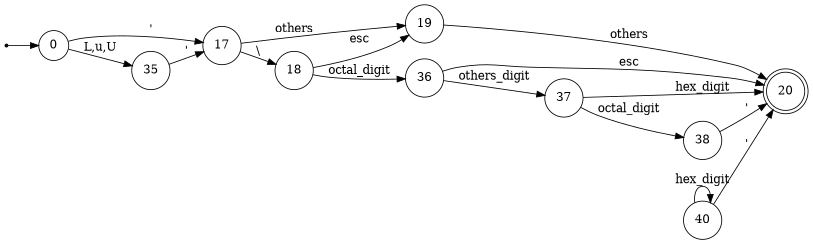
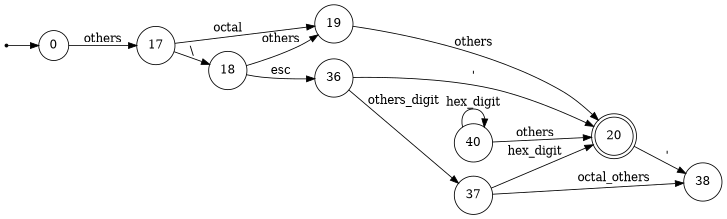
  digraph {
    rankdir=LR
    node [shape=circle]
    s [shape=point]
    0
    17
-   35
    19
    18
    20 [shape=doublecircle]
    36
    37
    38
    40
    s -> 0
-   0 -> 17 [label="'"]
-   0 -> 35 [label="L,u,U"]
-   17 -> 19 [label=others]
+   0 -> 17 [label=others]
+   17 -> 19 [label=octal]
    17 -> 18 [label="\\"]
-   35 -> 17 [label="'"]
    19 -> 20 [label=others]
-   18 -> 19 [label=esc]
-   18 -> 36 [label=octal_digit]
-   36 -> 20 [label=esc]
+   18 -> 19 [label=others]
+   18 -> 36 [label=esc]
+   36 -> 20 [label="'"]
    36 -> 37 [label=others_digit]
    37 -> 20 [label=hex_digit]
-   37 -> 38 [label=octal_digit]
-   38 -> 20 [label="'"]
-   40 -> 20 [label="'"]
+   37 -> 38 [label=octal_others]
+   20 -> 38 [label="'"]
+   40 -> 20 [label=others]
    40 -> 40 [label=hex_digit]
  }
